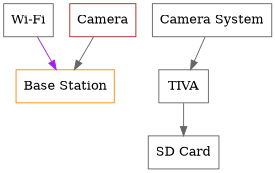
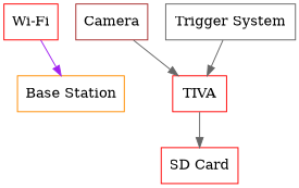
  digraph {
    rankdir=TB
    node [color=red shape=box]
    edge [color=gray40]
    n1 [color=darkorange label="Base Station"]
    n2 [color=brown label=Camera]
-   n3 [color=gray40 label=TIVA]
-   n4 [color=gray40 label="SD Card"]
-   n5 [color=gray40 label="Wi-Fi"]
-   n6 [color=gray40 label="Camera System"]
-   n2 -> n1
+   n3 [label=TIVA]
+   n4 [label="SD Card"]
+   n5 [label="Wi-Fi"]
+   n6 [color=gray40 label="Trigger System"]
+   n2 -> n3
    n3 -> n4
    n5 -> n1 [color=purple]
    n6 -> n3
  }
